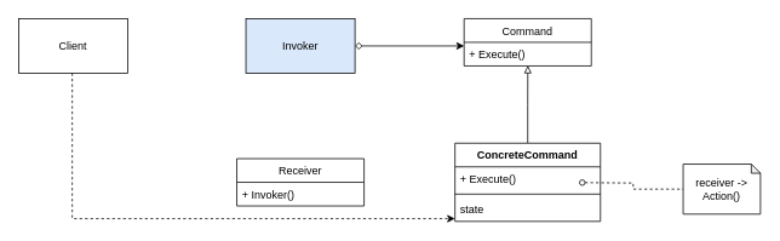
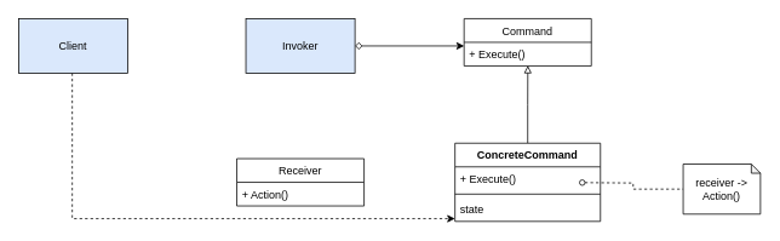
  <mxCell id="0" />
  <mxCell id="1" parent="0" />
  <mxCell id="2" style="edgeStyle=orthogonalEdgeStyle;rounded=0;orthogonalLoop=1;jettySize=auto;html=1;dashed=1;" edge="1" parent="1"><mxGeometry relative="1" as="geometry"><mxPoint x="79" y="80" as="sourcePoint" /><mxPoint x="500" y="240" as="targetPoint" /><Array as="points"><mxPoint x="79" y="240" /><mxPoint x="501" y="240" /></Array></mxGeometry></mxCell>
- <mxCell id="3" value="Client" style="rounded=0;whiteSpace=wrap;html=1;" vertex="1" parent="1"><mxGeometry x="20" y="20" width="120" height="60" as="geometry" /></mxCell>
+ <mxCell id="3" value="Client" style="rounded=0;whiteSpace=wrap;html=1;fillColor=#dae8fc;" vertex="1" parent="1"><mxGeometry x="20" y="20" width="120" height="60" as="geometry" /></mxCell>
  <mxCell id="4" style="edgeStyle=orthogonalEdgeStyle;rounded=0;orthogonalLoop=1;jettySize=auto;html=1;entryX=0.001;entryY=0.154;entryDx=0;entryDy=0;entryPerimeter=0;startArrow=diamond;startFill=0;" edge="1" parent="1" source="5" target="9"><mxGeometry relative="1" as="geometry" /></mxCell>
  <mxCell id="5" value="Invoker" style="rounded=0;whiteSpace=wrap;html=1;fillColor=#dae8fc;" vertex="1" parent="1"><mxGeometry x="270" y="20" width="120" height="60" as="geometry" /></mxCell>
  <mxCell id="6" value="Receiver" style="swimlane;fontStyle=0;childLayout=stackLayout;horizontal=1;startSize=26;fillColor=none;horizontalStack=0;resizeParent=1;resizeParentMax=0;resizeLast=0;collapsible=1;marginBottom=0;" vertex="1" parent="1"><mxGeometry x="260" y="174" width="140" height="52" as="geometry" /></mxCell>
- <mxCell id="7" value="+ Invoker()" style="text;strokeColor=none;fillColor=none;align=left;verticalAlign=top;spacingLeft=4;spacingRight=4;overflow=hidden;rotatable=0;points=[[0,0.5],[1,0.5]];portConstraint=eastwest;" vertex="1" parent="6"><mxGeometry y="26" width="140" height="26" as="geometry" /></mxCell>
+ <mxCell id="7" value="+ Action()" style="text;strokeColor=none;fillColor=none;align=left;verticalAlign=top;spacingLeft=4;spacingRight=4;overflow=hidden;rotatable=0;points=[[0,0.5],[1,0.5]];portConstraint=eastwest;" vertex="1" parent="6"><mxGeometry y="26" width="140" height="26" as="geometry" /></mxCell>
  <mxCell id="8" value="Command" style="swimlane;fontStyle=0;childLayout=stackLayout;horizontal=1;startSize=26;fillColor=none;horizontalStack=0;resizeParent=1;resizeParentMax=0;resizeLast=0;collapsible=1;marginBottom=0;" vertex="1" parent="1"><mxGeometry x="510" y="20" width="140" height="52" as="geometry" /></mxCell>
  <mxCell id="9" value="+ Execute()" style="text;strokeColor=none;fillColor=none;align=left;verticalAlign=top;spacingLeft=4;spacingRight=4;overflow=hidden;rotatable=0;points=[[0,0.5],[1,0.5]];portConstraint=eastwest;" vertex="1" parent="8"><mxGeometry y="26" width="140" height="26" as="geometry" /></mxCell>
  <mxCell id="10" style="edgeStyle=orthogonalEdgeStyle;rounded=0;orthogonalLoop=1;jettySize=auto;html=1;entryX=0.501;entryY=0.985;entryDx=0;entryDy=0;entryPerimeter=0;endArrow=block;endFill=0;" edge="1" parent="1" source="11" target="9"><mxGeometry relative="1" as="geometry" /></mxCell>
  <mxCell id="11" value="ConcreteCommand" style="swimlane;fontStyle=1;align=center;verticalAlign=top;childLayout=stackLayout;horizontal=1;startSize=26;horizontalStack=0;resizeParent=1;resizeParentMax=0;resizeLast=0;collapsible=1;marginBottom=0;" vertex="1" parent="1"><mxGeometry x="500" y="157" width="160" height="86" as="geometry" /></mxCell>
  <mxCell id="12" value="+ Execute()" style="text;strokeColor=none;fillColor=none;align=left;verticalAlign=top;spacingLeft=4;spacingRight=4;overflow=hidden;rotatable=0;points=[[0,0.5],[1,0.5]];portConstraint=eastwest;" vertex="1" parent="11"><mxGeometry y="26" width="160" height="26" as="geometry" /></mxCell>
  <mxCell id="13" value="" style="line;strokeWidth=1;fillColor=none;align=left;verticalAlign=middle;spacingTop=-1;spacingLeft=3;spacingRight=3;rotatable=0;labelPosition=right;points=[];portConstraint=eastwest;" vertex="1" parent="11"><mxGeometry y="52" width="160" height="8" as="geometry" /></mxCell>
  <mxCell id="14" value="state" style="text;strokeColor=none;fillColor=none;align=left;verticalAlign=top;spacingLeft=4;spacingRight=4;overflow=hidden;rotatable=0;points=[[0,0.5],[1,0.5]];portConstraint=eastwest;" vertex="1" parent="11"><mxGeometry y="60" width="160" height="26" as="geometry" /></mxCell>
  <mxCell id="15" value="receiver -&amp;gt; Action()" style="shape=note;whiteSpace=wrap;html=1;backgroundOutline=1;darkOpacity=0.05;size=10;" vertex="1" parent="1"><mxGeometry x="751" y="180" width="85" height="55" as="geometry" /></mxCell>
  <mxCell id="16" style="edgeStyle=orthogonalEdgeStyle;rounded=0;orthogonalLoop=1;jettySize=auto;html=1;entryX=0;entryY=0.5;entryDx=0;entryDy=0;entryPerimeter=0;startArrow=oval;startFill=0;endArrow=none;endFill=0;dashed=1;" edge="1" parent="1" target="15"><mxGeometry relative="1" as="geometry"><mxPoint x="640" y="200.333" as="sourcePoint" /><mxPoint x="731" y="200.333" as="targetPoint" /><Array as="points" /></mxGeometry></mxCell>
